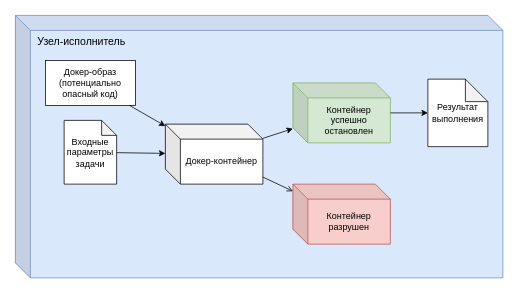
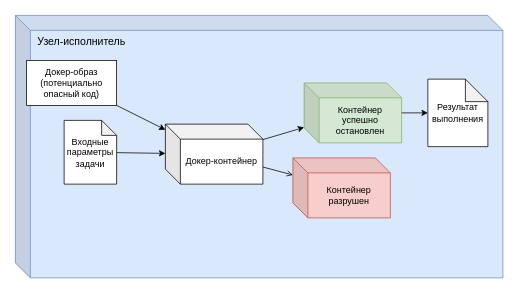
  <mxCell id="0" />
  <mxCell id="1" parent="0" />
  <mxCell id="2" value="&amp;nbsp; Узел-исполнитель" style="shape=cube;whiteSpace=wrap;html=1;boundedLbl=1;backgroundOutline=1;darkOpacity=0.05;darkOpacity2=0.1;verticalAlign=top;align=left;fontSize=14;fillColor=#dae8fc;strokeColor=#6c8ebf;" vertex="1" parent="1"><mxGeometry x="20" y="20" width="650" height="350" as="geometry" /></mxCell>
- <mxCell id="3" value="Докер-образ&lt;br&gt;(потенциально опасный код)" style="rounded=0;whiteSpace=wrap;html=1;" vertex="1" parent="1"><mxGeometry x="60" y="80" width="120" height="60" as="geometry" /></mxCell>
+ <mxCell id="3" value="Докер-образ&lt;br&gt;(потенциально опасный код)" style="rounded=0;whiteSpace=wrap;html=1;" vertex="1" parent="1"><mxGeometry x="35" y="80" width="120" height="60" as="geometry" /></mxCell>
  <mxCell id="4" value="Входные параметры&lt;br&gt;задачи" style="shape=note;whiteSpace=wrap;html=1;backgroundOutline=1;darkOpacity=0.05;size=20;" vertex="1" parent="1"><mxGeometry x="85" y="160" width="70" height="85" as="geometry" /></mxCell>
  <mxCell id="5" value="Докер-контейнер" style="shape=cube;whiteSpace=wrap;html=1;boundedLbl=1;backgroundOutline=1;darkOpacity=0.05;darkOpacity2=0.1;" vertex="1" parent="1"><mxGeometry x="220" y="165" width="130" height="80" as="geometry" /></mxCell>
  <mxCell id="6" value="" style="endArrow=classic;html=1;rounded=0;" edge="1" parent="1" source="3" target="5"><mxGeometry width="50" height="50" relative="1" as="geometry"><mxPoint x="330" y="110" as="sourcePoint" /><mxPoint x="380" y="60" as="targetPoint" /></mxGeometry></mxCell>
  <mxCell id="7" value="" style="endArrow=classic;html=1;rounded=0;" edge="1" parent="1" source="4" target="5"><mxGeometry width="50" height="50" relative="1" as="geometry"><mxPoint x="500" y="140" as="sourcePoint" /><mxPoint x="550" y="90" as="targetPoint" /></mxGeometry></mxCell>
- <mxCell id="8" value="Контейнер разрушен" style="shape=cube;whiteSpace=wrap;html=1;boundedLbl=1;backgroundOutline=1;darkOpacity=0.05;darkOpacity2=0.1;fillColor=#f8cecc;strokeColor=#b85450;" vertex="1" parent="1"><mxGeometry x="390" y="245" width="130" height="80" as="geometry" /></mxCell>
+ <mxCell id="8" value="Контейнер разрушен" style="shape=cube;whiteSpace=wrap;html=1;boundedLbl=1;backgroundOutline=1;darkOpacity=0.05;darkOpacity2=0.1;fillColor=#f8cecc;strokeColor=#b85450;" vertex="1" parent="1"><mxGeometry x="390" y="210" width="130" height="80" as="geometry" /></mxCell>
  <mxCell id="9" value="" style="endArrow=open;html=1;rounded=0;" edge="1" parent="1" source="5" target="8"><mxGeometry width="50" height="50" relative="1" as="geometry"><mxPoint x="770" y="240" as="sourcePoint" /><mxPoint x="820" y="190" as="targetPoint" /></mxGeometry></mxCell>
- <mxCell id="10" value="Контейнер успешно остановлен" style="shape=cube;whiteSpace=wrap;html=1;boundedLbl=1;backgroundOutline=1;darkOpacity=0.05;darkOpacity2=0.1;fillColor=#d5e8d4;strokeColor=#82b366;" vertex="1" parent="1"><mxGeometry x="390" y="110" width="130" height="80" as="geometry" /></mxCell>
+ <mxCell id="10" value="Контейнер успешно остановлен" style="shape=cube;whiteSpace=wrap;html=1;boundedLbl=1;backgroundOutline=1;darkOpacity=0.05;darkOpacity2=0.1;fillColor=#d5e8d4;strokeColor=#82b366;" vertex="1" parent="1"><mxGeometry x="405" y="110" width="130" height="80" as="geometry" /></mxCell>
  <mxCell id="11" value="" style="endArrow=classic;html=1;rounded=0;" edge="1" parent="1" source="5" target="10"><mxGeometry width="50" height="50" relative="1" as="geometry"><mxPoint x="780" y="240" as="sourcePoint" /><mxPoint x="830" y="190" as="targetPoint" /></mxGeometry></mxCell>
  <mxCell id="12" value="Результат&lt;br&gt;выполнения" style="shape=note;whiteSpace=wrap;html=1;backgroundOutline=1;darkOpacity=0.05;" vertex="1" parent="1"><mxGeometry x="570" y="105" width="80" height="90" as="geometry" /></mxCell>
  <mxCell id="13" value="" style="endArrow=classic;html=1;rounded=0;" edge="1" parent="1" source="10" target="12"><mxGeometry width="50" height="50" relative="1" as="geometry"><mxPoint x="830" y="210" as="sourcePoint" /><mxPoint x="880" y="160" as="targetPoint" /></mxGeometry></mxCell>
